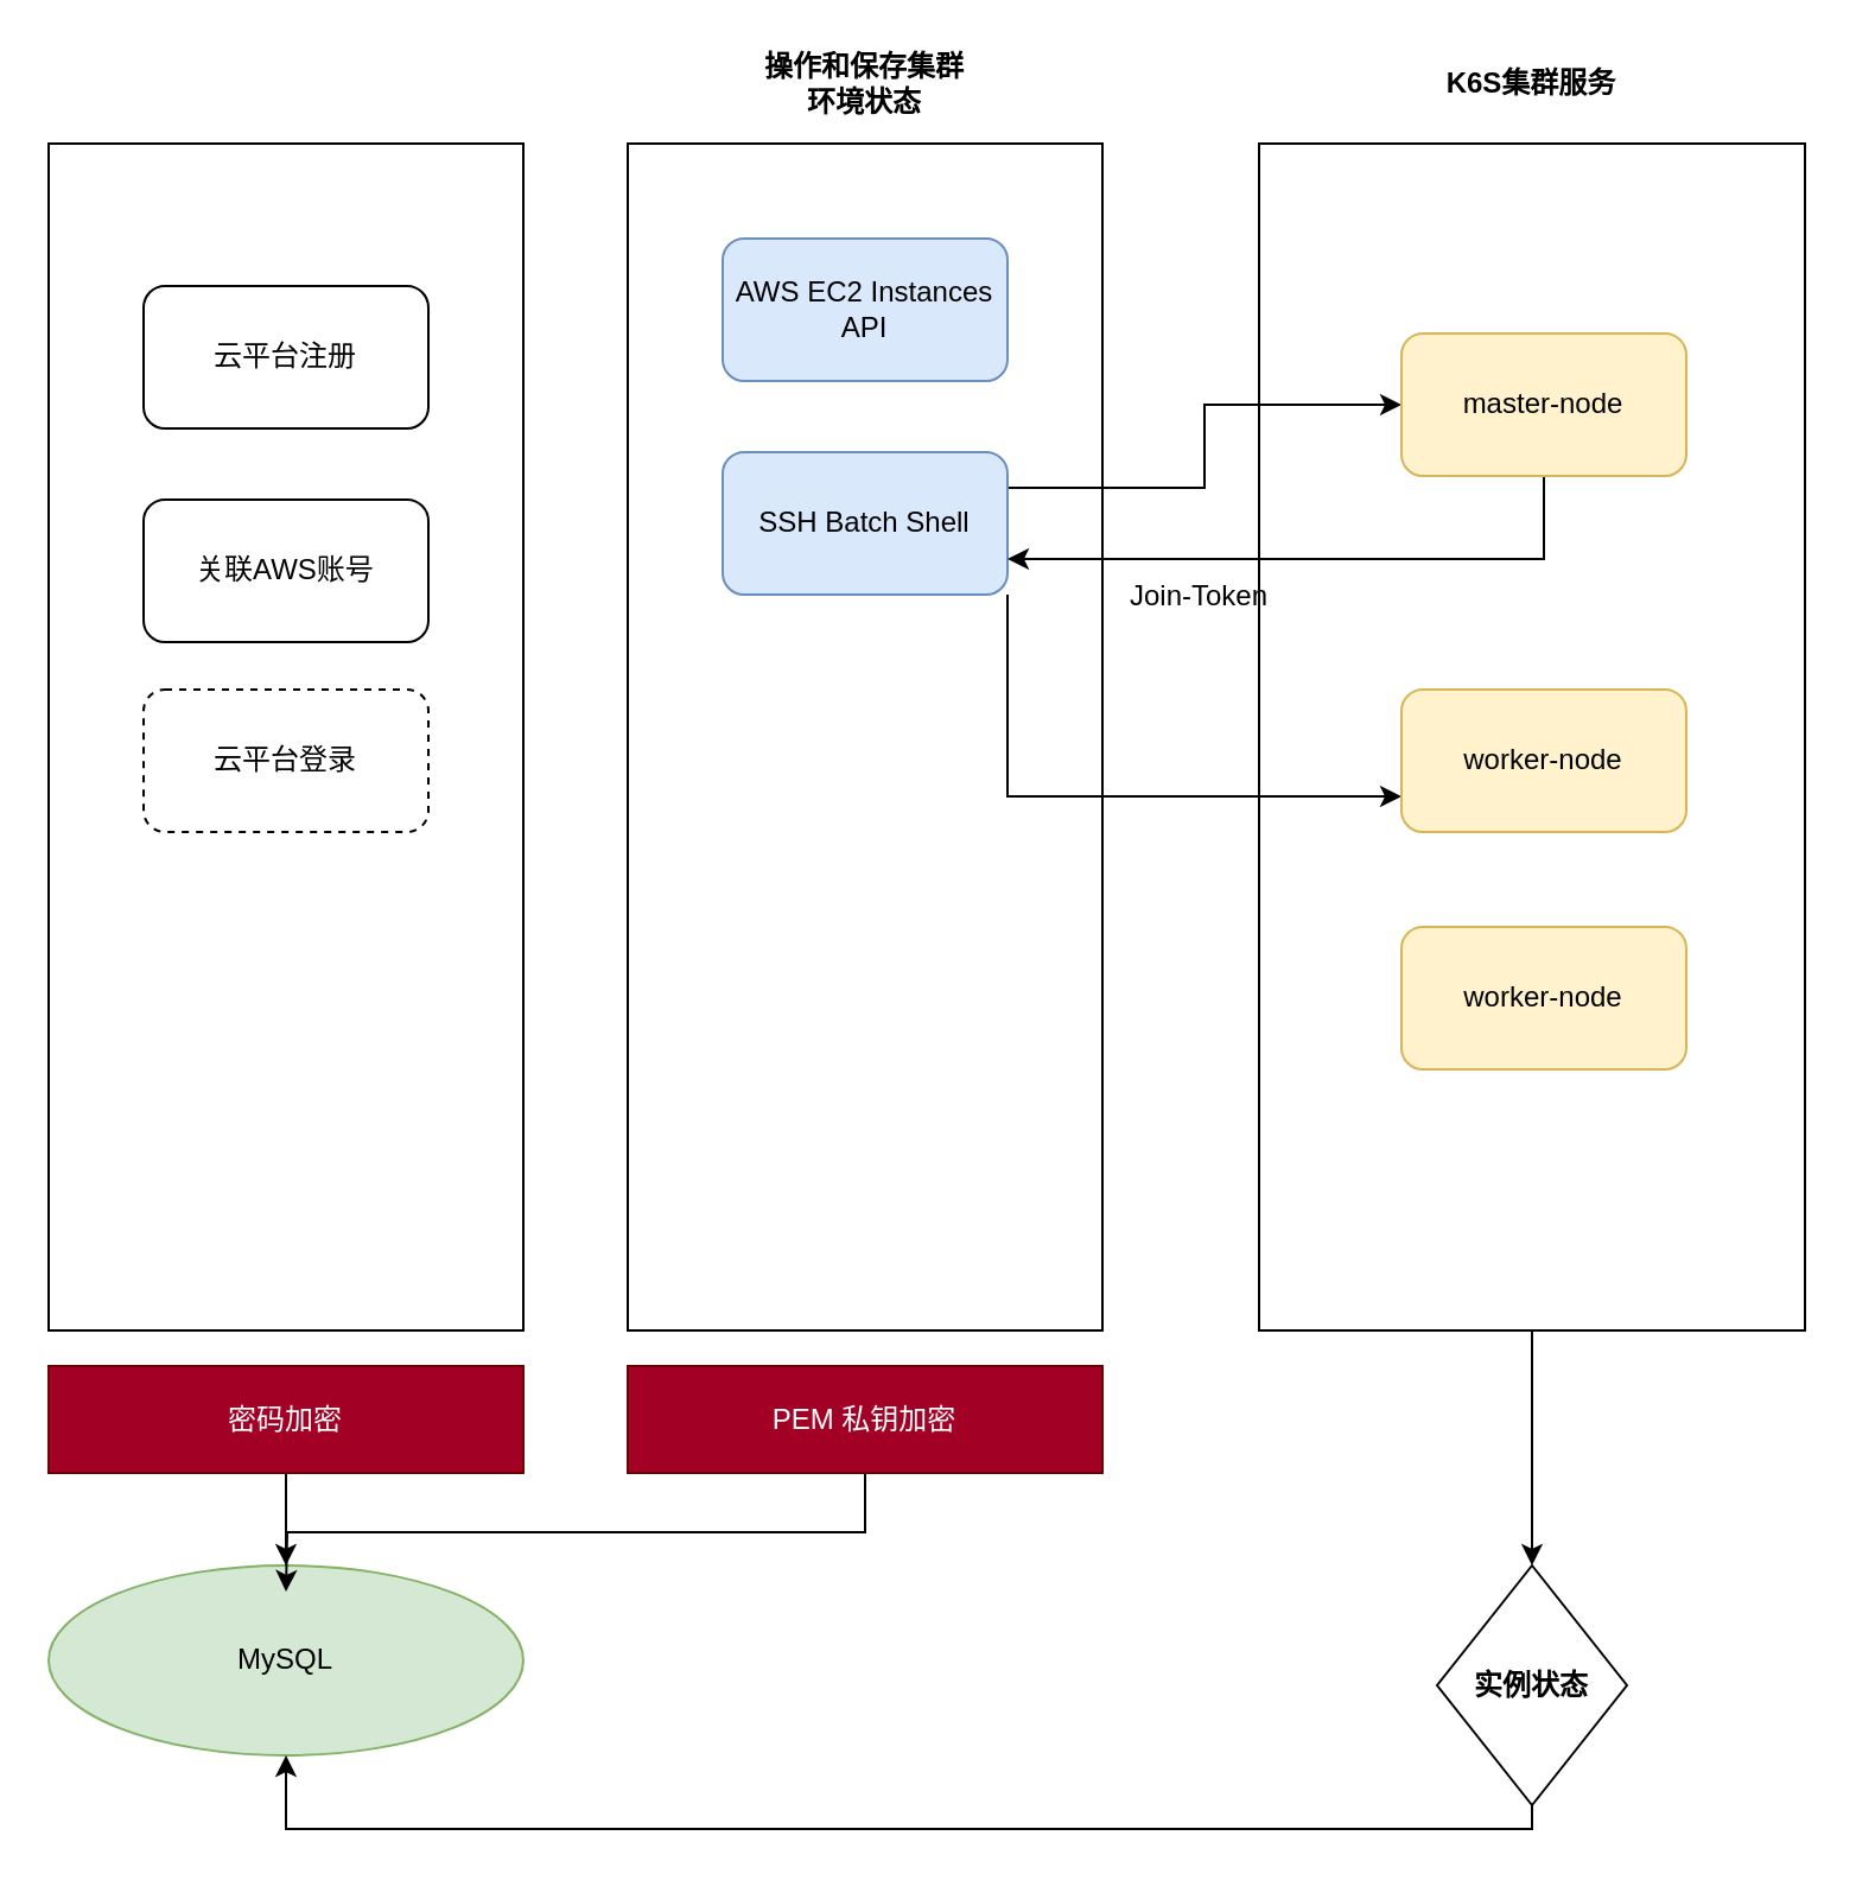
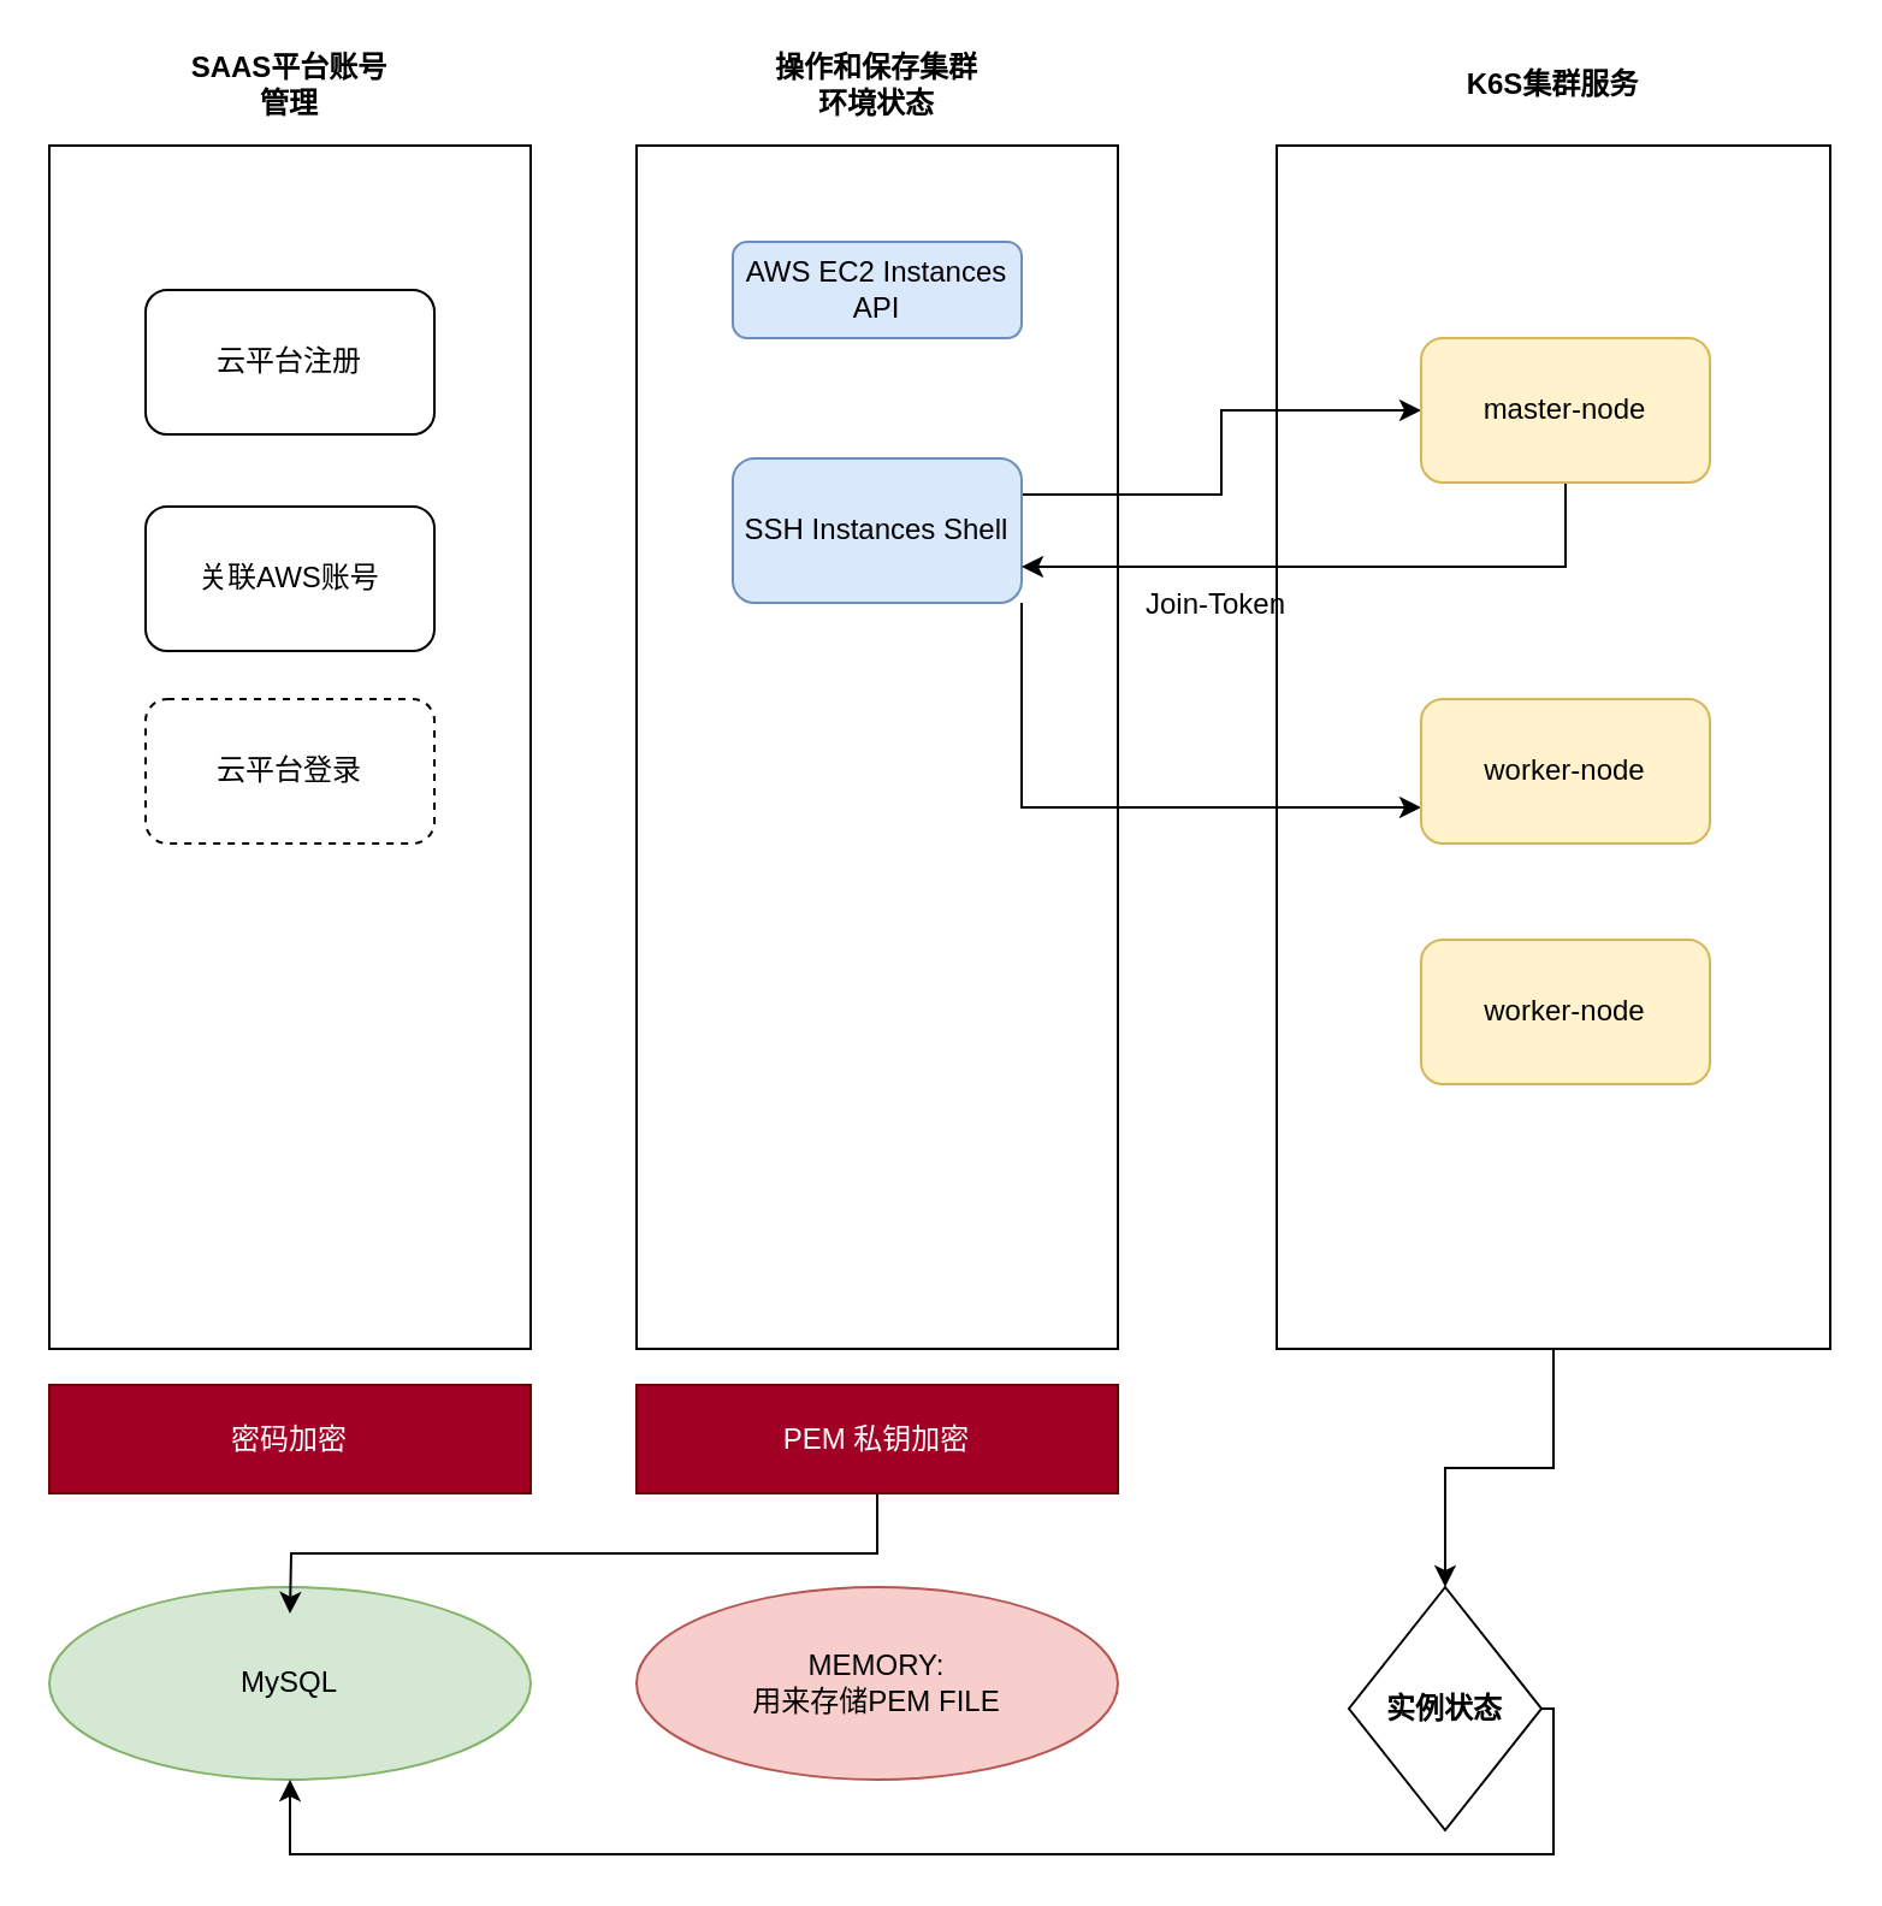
  <mxCell id="0" />
  <mxCell id="1" parent="0" />
  <mxCell id="2" style="edgeStyle=orthogonalEdgeStyle;rounded=0;orthogonalLoop=1;jettySize=auto;html=1;exitX=0.5;exitY=1;exitDx=0;exitDy=0;" edge="1" parent="1" source="3" target="29"><mxGeometry relative="1" as="geometry" /></mxCell>
  <mxCell id="3" value="" style="rounded=0;whiteSpace=wrap;html=1;" vertex="1" parent="1"><mxGeometry x="530" y="60" width="230" height="500" as="geometry" /></mxCell>
  <mxCell id="4" value="" style="rounded=0;whiteSpace=wrap;html=1;" vertex="1" parent="1"><mxGeometry x="20" y="60" width="200" height="500" as="geometry" /></mxCell>
  <mxCell id="5" value="" style="rounded=0;whiteSpace=wrap;html=1;" vertex="1" parent="1"><mxGeometry x="264" y="60" width="200" height="500" as="geometry" /></mxCell>
  <mxCell id="6" value="云平台注册" style="rounded=1;whiteSpace=wrap;html=1;" vertex="1" parent="1"><mxGeometry x="60" y="120" width="120" height="60" as="geometry" /></mxCell>
  <mxCell id="7" value="云平台登录" style="rounded=1;whiteSpace=wrap;html=1;dashed=1;" vertex="1" parent="1"><mxGeometry x="60" y="290" width="120" height="60" as="geometry" /></mxCell>
  <mxCell id="8" value="关联AWS账号" style="rounded=1;whiteSpace=wrap;html=1;" vertex="1" parent="1"><mxGeometry x="60" y="210" width="120" height="60" as="geometry" /></mxCell>
- <mxCell id="9" value="AWS EC2 Instances API" style="rounded=1;whiteSpace=wrap;html=1;fillColor=#dae8fc;strokeColor=#6c8ebf;" vertex="1" parent="1"><mxGeometry x="304" y="100" width="120" height="60" as="geometry" /></mxCell>
+ <mxCell id="9" value="AWS EC2 Instances API" style="rounded=1;whiteSpace=wrap;html=1;fillColor=#dae8fc;strokeColor=#6c8ebf;" vertex="1" parent="1"><mxGeometry x="304" y="100" width="120" height="40" as="geometry" /></mxCell>
  <mxCell id="10" style="edgeStyle=orthogonalEdgeStyle;rounded=0;orthogonalLoop=1;jettySize=auto;html=1;exitX=1;exitY=0.25;exitDx=0;exitDy=0;" edge="1" parent="1" source="12" target="14"><mxGeometry relative="1" as="geometry" /></mxCell>
  <mxCell id="11" style="edgeStyle=orthogonalEdgeStyle;rounded=0;orthogonalLoop=1;jettySize=auto;html=1;exitX=1;exitY=1;exitDx=0;exitDy=0;entryX=0;entryY=0.75;entryDx=0;entryDy=0;" edge="1" parent="1" source="12" target="15"><mxGeometry relative="1" as="geometry" /></mxCell>
- <mxCell id="12" value="SSH Batch Shell" style="rounded=1;whiteSpace=wrap;html=1;fillColor=#dae8fc;strokeColor=#6c8ebf;" vertex="1" parent="1"><mxGeometry x="304" y="190" width="120" height="60" as="geometry" /></mxCell>
+ <mxCell id="12" value="SSH Instances Shell" style="rounded=1;whiteSpace=wrap;html=1;fillColor=#dae8fc;strokeColor=#6c8ebf;" vertex="1" parent="1"><mxGeometry x="304" y="190" width="120" height="60" as="geometry" /></mxCell>
  <mxCell id="13" style="edgeStyle=orthogonalEdgeStyle;rounded=0;orthogonalLoop=1;jettySize=auto;html=1;exitX=0.5;exitY=1;exitDx=0;exitDy=0;entryX=1;entryY=0.75;entryDx=0;entryDy=0;" edge="1" parent="1" source="14" target="12"><mxGeometry relative="1" as="geometry" /></mxCell>
  <mxCell id="14" value="master-node" style="rounded=1;whiteSpace=wrap;html=1;fillColor=#fff2cc;strokeColor=#d6b656;" vertex="1" parent="1"><mxGeometry x="590" y="140" width="120" height="60" as="geometry" /></mxCell>
  <mxCell id="15" value="worker-node" style="rounded=1;whiteSpace=wrap;html=1;fillColor=#fff2cc;strokeColor=#d6b656;" vertex="1" parent="1"><mxGeometry x="590" y="290" width="120" height="60" as="geometry" /></mxCell>
  <mxCell id="16" value="Join-Token" style="text;html=1;strokeColor=none;fillColor=none;align=center;verticalAlign=middle;whiteSpace=wrap;rounded=0;" vertex="1" parent="1"><mxGeometry x="450" y="250" width="110" as="geometry" /></mxCell>
  <mxCell id="17" style="edgeStyle=orthogonalEdgeStyle;rounded=0;orthogonalLoop=1;jettySize=auto;html=1;exitX=0.5;exitY=1;exitDx=0;exitDy=0;" edge="1" parent="1" source="14" target="14"><mxGeometry relative="1" as="geometry" /></mxCell>
  <mxCell id="18" value="worker-node" style="rounded=1;whiteSpace=wrap;html=1;fillColor=#fff2cc;strokeColor=#d6b656;" vertex="1" parent="1"><mxGeometry x="590" y="390" width="120" height="60" as="geometry" /></mxCell>
  <mxCell id="19" value="MySQL" style="ellipse;whiteSpace=wrap;html=1;fillColor=#d5e8d4;strokeColor=#82b366;" vertex="1" parent="1"><mxGeometry x="20" y="659" width="200" height="80" as="geometry" /></mxCell>
+ <mxCell id="20" value="MEMORY:&lt;br&gt;用来存储PEM FILE" style="ellipse;whiteSpace=wrap;html=1;fillColor=#f8cecc;strokeColor=#b85450;" vertex="1" parent="1"><mxGeometry x="264" y="659" width="200" height="80" as="geometry" /></mxCell>
  <mxCell id="21" value="K6S集群服务" style="text;html=1;strokeColor=none;fillColor=none;align=center;verticalAlign=middle;whiteSpace=wrap;rounded=0;fontStyle=1" vertex="1" parent="1"><mxGeometry x="600" y="20" width="90" height="30" as="geometry" /></mxCell>
  <mxCell id="22" value="操作和保存集群环境状态" style="text;html=1;strokeColor=none;fillColor=none;align=center;verticalAlign=middle;whiteSpace=wrap;rounded=0;fontStyle=1" vertex="1" parent="1"><mxGeometry x="319" y="20" width="90" height="30" as="geometry" /></mxCell>
- <mxCell id="24" style="edgeStyle=orthogonalEdgeStyle;rounded=0;orthogonalLoop=1;jettySize=auto;html=1;exitX=0.5;exitY=1;exitDx=0;exitDy=0;entryX=0.5;entryY=0;entryDx=0;entryDy=0;" edge="1" parent="1" source="25" target="19"><mxGeometry relative="1" as="geometry" /></mxCell>
+ <mxCell id="23" value="SAAS平台账号管理" style="text;html=1;strokeColor=none;fillColor=none;align=center;verticalAlign=middle;whiteSpace=wrap;rounded=0;fontStyle=1" vertex="1" parent="1"><mxGeometry x="75" y="20" width="90" height="30" as="geometry" /></mxCell>
  <mxCell id="25" value="密码加密" style="rounded=0;whiteSpace=wrap;html=1;fillColor=#a20025;fontColor=#ffffff;strokeColor=#6F0000;" vertex="1" parent="1"><mxGeometry x="20" y="575" width="200" height="45" as="geometry" /></mxCell>
  <mxCell id="26" style="edgeStyle=orthogonalEdgeStyle;rounded=0;orthogonalLoop=1;jettySize=auto;html=1;exitX=0.5;exitY=1;exitDx=0;exitDy=0;" edge="1" parent="1" source="27"><mxGeometry relative="1" as="geometry"><mxPoint x="120" y="670" as="targetPoint" /></mxGeometry></mxCell>
  <mxCell id="27" value="PEM 私钥加密" style="rounded=0;whiteSpace=wrap;html=1;fillColor=#a20025;fontColor=#ffffff;strokeColor=#6F0000;" vertex="1" parent="1"><mxGeometry x="264" y="575" width="200" height="45" as="geometry" /></mxCell>
  <mxCell id="28" style="edgeStyle=orthogonalEdgeStyle;rounded=0;orthogonalLoop=1;jettySize=auto;html=1;exitX=0;exitY=0.5;exitDx=0;exitDy=0;" edge="1" parent="1" source="29" target="19"><mxGeometry relative="1" as="geometry"><Array as="points"><mxPoint x="645" y="710" /><mxPoint x="645" y="770" /><mxPoint x="120" y="770" /></Array></mxGeometry></mxCell>
- <mxCell id="29" value="&lt;b&gt;实例状态&lt;/b&gt;" style="rhombus;whiteSpace=wrap;html=1;" vertex="1" parent="1"><mxGeometry x="605" y="659" width="80" height="101" as="geometry" /></mxCell>
+ <mxCell id="29" value="&lt;b&gt;实例状态&lt;/b&gt;" style="rhombus;whiteSpace=wrap;html=1;" vertex="1" parent="1"><mxGeometry x="560" y="659" width="80" height="101" as="geometry" /></mxCell>
